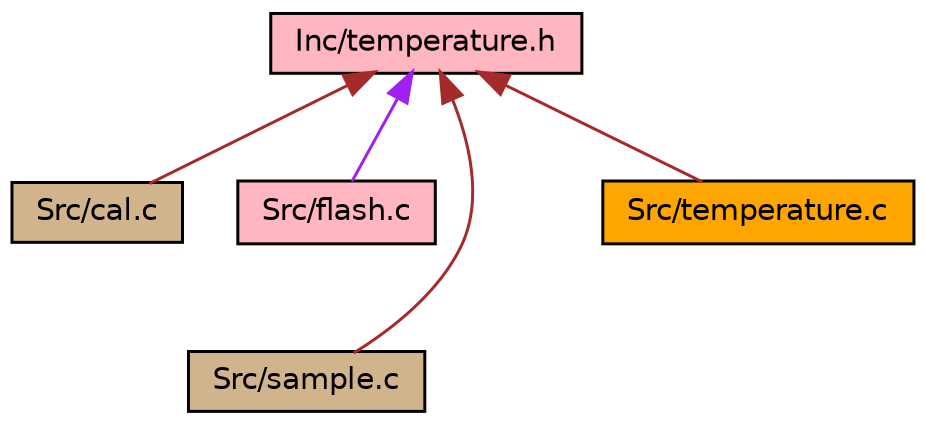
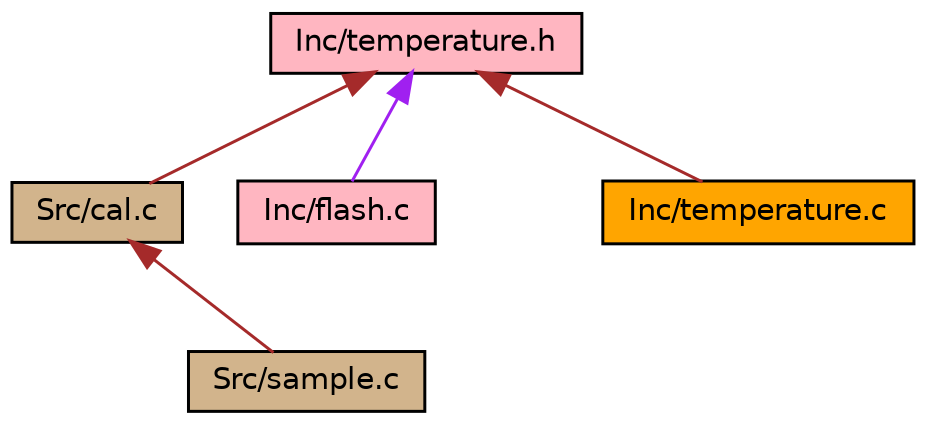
  digraph {
    node [color=black fillcolor=lightpink fontname=Helvetica fontsize=10 shape=record style=filled]
    edge [color=brown dir=back fontname=Helvetica fontsize=10 labelfontname=Helvetica labelfontsize=10 style=solid]
    n1 [fontcolor=black height=0.2 label="Inc/temperature.h" width=0.4]
    n2 [fillcolor=tan height=0.2 label="Src/cal.c" width=0.4]
-   n3 [height=0.2 label="Src/flash.c" width=0.4]
+   n3 [height=0.2 label="Inc/flash.c" width=0.4]
    n4 [fillcolor=tan height=0.2 label="Src/sample.c" width=0.4]
-   n5 [fillcolor=orange height=0.2 label="Src/temperature.c" width=0.4]
+   n5 [fillcolor=orange height=0.2 label="Inc/temperature.c" width=0.4]
    n1 -> n2
    n1 -> n3 [color=purple]
-   n1 -> n4
+   n2 -> n4
    n1 -> n5
  }
